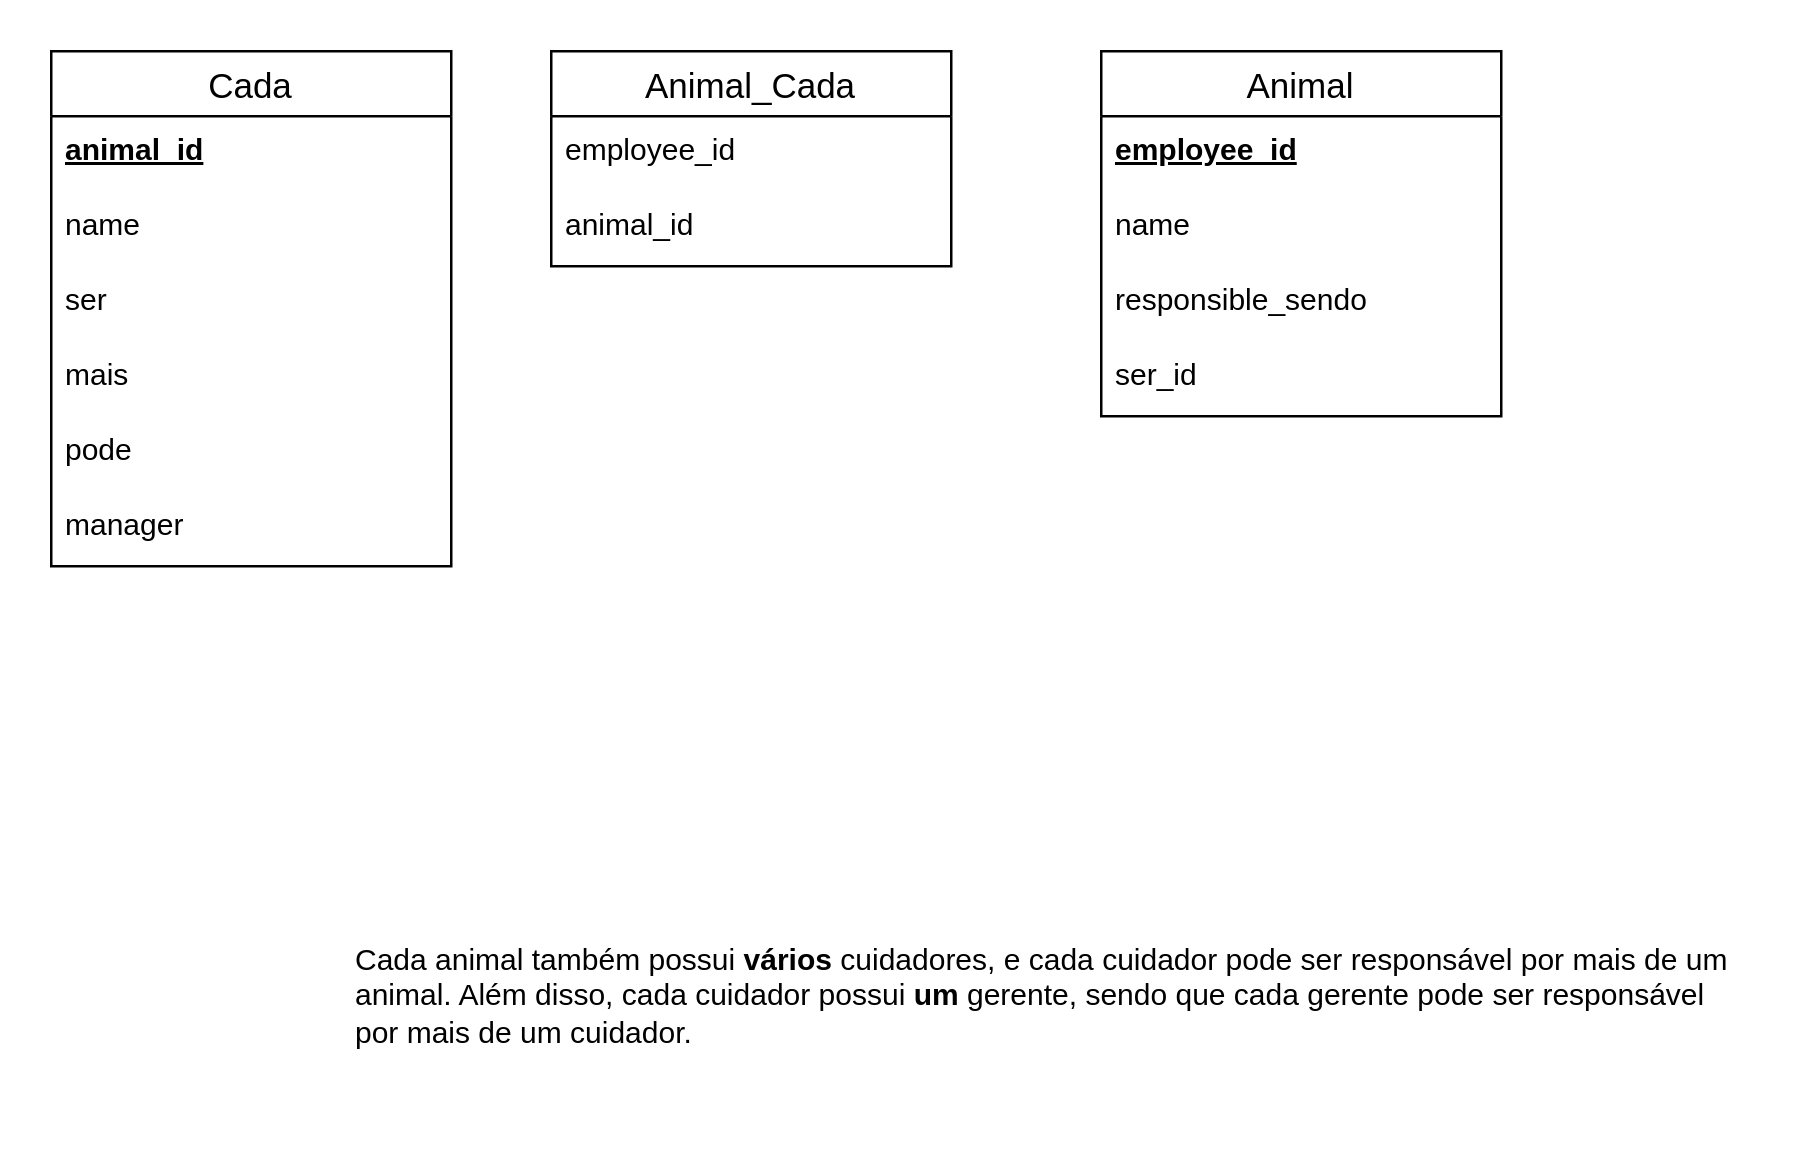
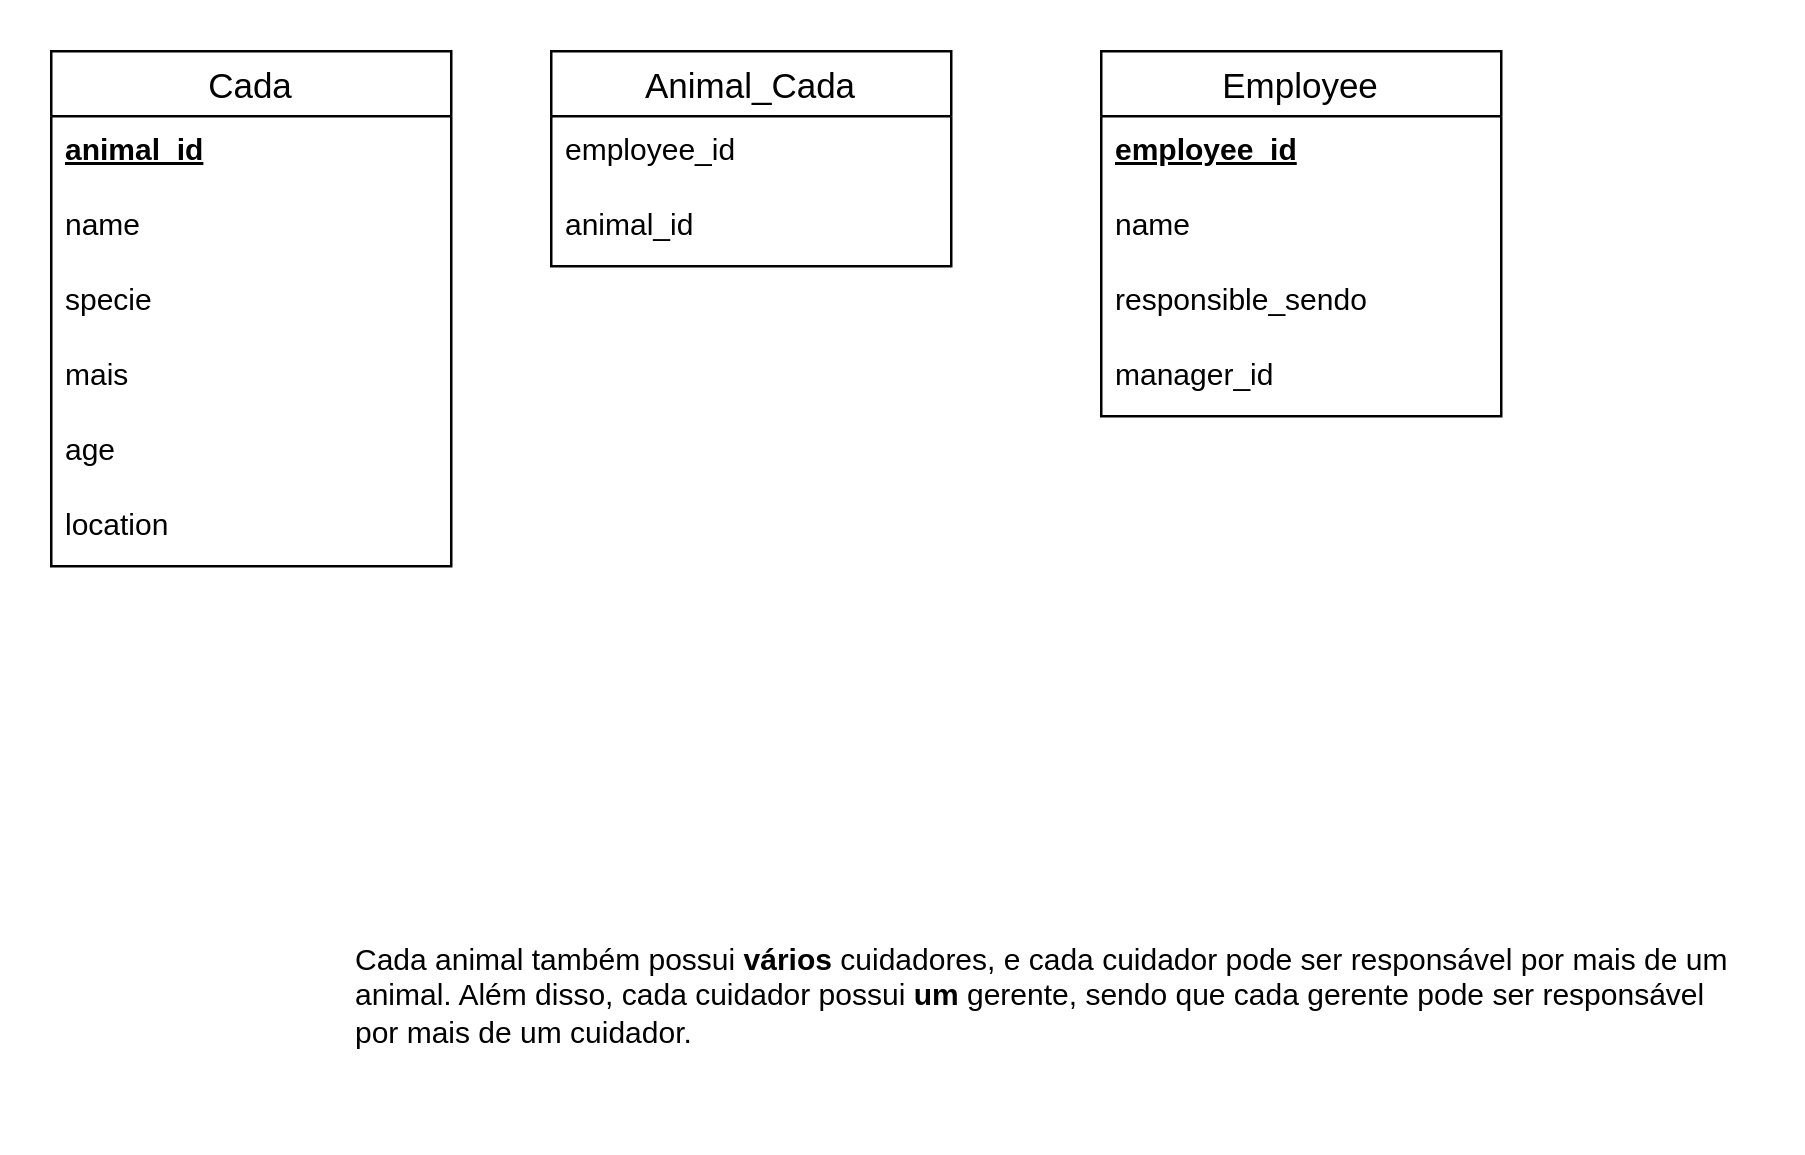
  <mxCell id="0" />
  <mxCell id="1" parent="0" />
  <mxCell id="2" value="Cada" style="swimlane;fontStyle=0;childLayout=stackLayout;horizontal=1;startSize=26;horizontalStack=0;resizeParent=1;resizeParentMax=0;resizeLast=0;collapsible=1;marginBottom=0;align=center;fontSize=14;" vertex="1" parent="1"><mxGeometry x="20" y="20" width="160" height="206" as="geometry" /></mxCell>
  <mxCell id="3" value="animal_id" style="text;strokeColor=none;fillColor=none;spacingLeft=4;spacingRight=4;overflow=hidden;rotatable=0;points=[[0,0.5],[1,0.5]];portConstraint=eastwest;fontSize=12;fontStyle=5" vertex="1" parent="2"><mxGeometry y="26" width="160" height="30" as="geometry" /></mxCell>
  <mxCell id="4" value="name" style="text;strokeColor=none;fillColor=none;spacingLeft=4;spacingRight=4;overflow=hidden;rotatable=0;points=[[0,0.5],[1,0.5]];portConstraint=eastwest;fontSize=12;" vertex="1" parent="2"><mxGeometry y="56" width="160" height="30" as="geometry" /></mxCell>
- <mxCell id="5" value="ser" style="text;strokeColor=none;fillColor=none;spacingLeft=4;spacingRight=4;overflow=hidden;rotatable=0;points=[[0,0.5],[1,0.5]];portConstraint=eastwest;fontSize=12;" vertex="1" parent="2"><mxGeometry y="86" width="160" height="30" as="geometry" /></mxCell>
+ <mxCell id="5" value="specie" style="text;strokeColor=none;fillColor=none;spacingLeft=4;spacingRight=4;overflow=hidden;rotatable=0;points=[[0,0.5],[1,0.5]];portConstraint=eastwest;fontSize=12;" vertex="1" parent="2"><mxGeometry y="86" width="160" height="30" as="geometry" /></mxCell>
  <mxCell id="6" value="mais" style="text;strokeColor=none;fillColor=none;spacingLeft=4;spacingRight=4;overflow=hidden;rotatable=0;points=[[0,0.5],[1,0.5]];portConstraint=eastwest;fontSize=12;" vertex="1" parent="2"><mxGeometry y="116" width="160" height="30" as="geometry" /></mxCell>
- <mxCell id="7" value="pode" style="text;strokeColor=none;fillColor=none;spacingLeft=4;spacingRight=4;overflow=hidden;rotatable=0;points=[[0,0.5],[1,0.5]];portConstraint=eastwest;fontSize=12;" vertex="1" parent="2"><mxGeometry y="146" width="160" height="30" as="geometry" /></mxCell>
- <mxCell id="8" value="manager" style="text;strokeColor=none;fillColor=none;spacingLeft=4;spacingRight=4;overflow=hidden;rotatable=0;points=[[0,0.5],[1,0.5]];portConstraint=eastwest;fontSize=12;" vertex="1" parent="2"><mxGeometry y="176" width="160" height="30" as="geometry" /></mxCell>
- <mxCell id="9" value="Animal" style="swimlane;fontStyle=0;childLayout=stackLayout;horizontal=1;startSize=26;horizontalStack=0;resizeParent=1;resizeParentMax=0;resizeLast=0;collapsible=1;marginBottom=0;align=center;fontSize=14;" vertex="1" parent="1"><mxGeometry x="440" y="20" width="160" height="146" as="geometry" /></mxCell>
+ <mxCell id="7" value="age" style="text;strokeColor=none;fillColor=none;spacingLeft=4;spacingRight=4;overflow=hidden;rotatable=0;points=[[0,0.5],[1,0.5]];portConstraint=eastwest;fontSize=12;" vertex="1" parent="2"><mxGeometry y="146" width="160" height="30" as="geometry" /></mxCell>
+ <mxCell id="8" value="location" style="text;strokeColor=none;fillColor=none;spacingLeft=4;spacingRight=4;overflow=hidden;rotatable=0;points=[[0,0.5],[1,0.5]];portConstraint=eastwest;fontSize=12;" vertex="1" parent="2"><mxGeometry y="176" width="160" height="30" as="geometry" /></mxCell>
+ <mxCell id="9" value="Employee" style="swimlane;fontStyle=0;childLayout=stackLayout;horizontal=1;startSize=26;horizontalStack=0;resizeParent=1;resizeParentMax=0;resizeLast=0;collapsible=1;marginBottom=0;align=center;fontSize=14;" vertex="1" parent="1"><mxGeometry x="440" y="20" width="160" height="146" as="geometry" /></mxCell>
  <mxCell id="10" value="employee_id" style="text;strokeColor=none;fillColor=none;spacingLeft=4;spacingRight=4;overflow=hidden;rotatable=0;points=[[0,0.5],[1,0.5]];portConstraint=eastwest;fontSize=12;fontStyle=5" vertex="1" parent="9"><mxGeometry y="26" width="160" height="30" as="geometry" /></mxCell>
  <mxCell id="11" value="name" style="text;strokeColor=none;fillColor=none;spacingLeft=4;spacingRight=4;overflow=hidden;rotatable=0;points=[[0,0.5],[1,0.5]];portConstraint=eastwest;fontSize=12;" vertex="1" parent="9"><mxGeometry y="56" width="160" height="30" as="geometry" /></mxCell>
  <mxCell id="12" value="responsible_sendo" style="text;strokeColor=none;fillColor=none;spacingLeft=4;spacingRight=4;overflow=hidden;rotatable=0;points=[[0,0.5],[1,0.5]];portConstraint=eastwest;fontSize=12;" vertex="1" parent="9"><mxGeometry y="86" width="160" height="30" as="geometry" /></mxCell>
- <mxCell id="13" value="ser_id&#10;" style="text;strokeColor=none;fillColor=none;spacingLeft=4;spacingRight=4;overflow=hidden;rotatable=0;points=[[0,0.5],[1,0.5]];portConstraint=eastwest;fontSize=12;" vertex="1" parent="9"><mxGeometry y="116" width="160" height="30" as="geometry" /></mxCell>
+ <mxCell id="13" value="manager_id&#10;" style="text;strokeColor=none;fillColor=none;spacingLeft=4;spacingRight=4;overflow=hidden;rotatable=0;points=[[0,0.5],[1,0.5]];portConstraint=eastwest;fontSize=12;" vertex="1" parent="9"><mxGeometry y="116" width="160" height="30" as="geometry" /></mxCell>
  <mxCell id="14" value="Cada animal também possui &lt;strong&gt;vários&lt;/strong&gt; cuidadores, e cada cuidador pode ser responsável por mais de um animal. Além disso, cada cuidador possui &lt;strong&gt;um&lt;/strong&gt; gerente, sendo que cada gerente pode ser responsável por mais de um cuidador." style="text;whiteSpace=wrap;html=1;" vertex="1" parent="1"><mxGeometry x="140" y="370" width="560" height="70" as="geometry" /></mxCell>
  <mxCell id="15" value="Animal_Cada" style="swimlane;fontStyle=0;childLayout=stackLayout;horizontal=1;startSize=26;horizontalStack=0;resizeParent=1;resizeParentMax=0;resizeLast=0;collapsible=1;marginBottom=0;align=center;fontSize=14;" vertex="1" parent="1"><mxGeometry x="220" y="20" width="160" height="86" as="geometry" /></mxCell>
  <mxCell id="16" value="employee_id" style="text;strokeColor=none;fillColor=none;spacingLeft=4;spacingRight=4;overflow=hidden;rotatable=0;points=[[0,0.5],[1,0.5]];portConstraint=eastwest;fontSize=12;" vertex="1" parent="15"><mxGeometry y="26" width="160" height="30" as="geometry" /></mxCell>
  <mxCell id="17" value="animal_id" style="text;strokeColor=none;fillColor=none;spacingLeft=4;spacingRight=4;overflow=hidden;rotatable=0;points=[[0,0.5],[1,0.5]];portConstraint=eastwest;fontSize=12;" vertex="1" parent="15"><mxGeometry y="56" width="160" height="30" as="geometry" /></mxCell>
